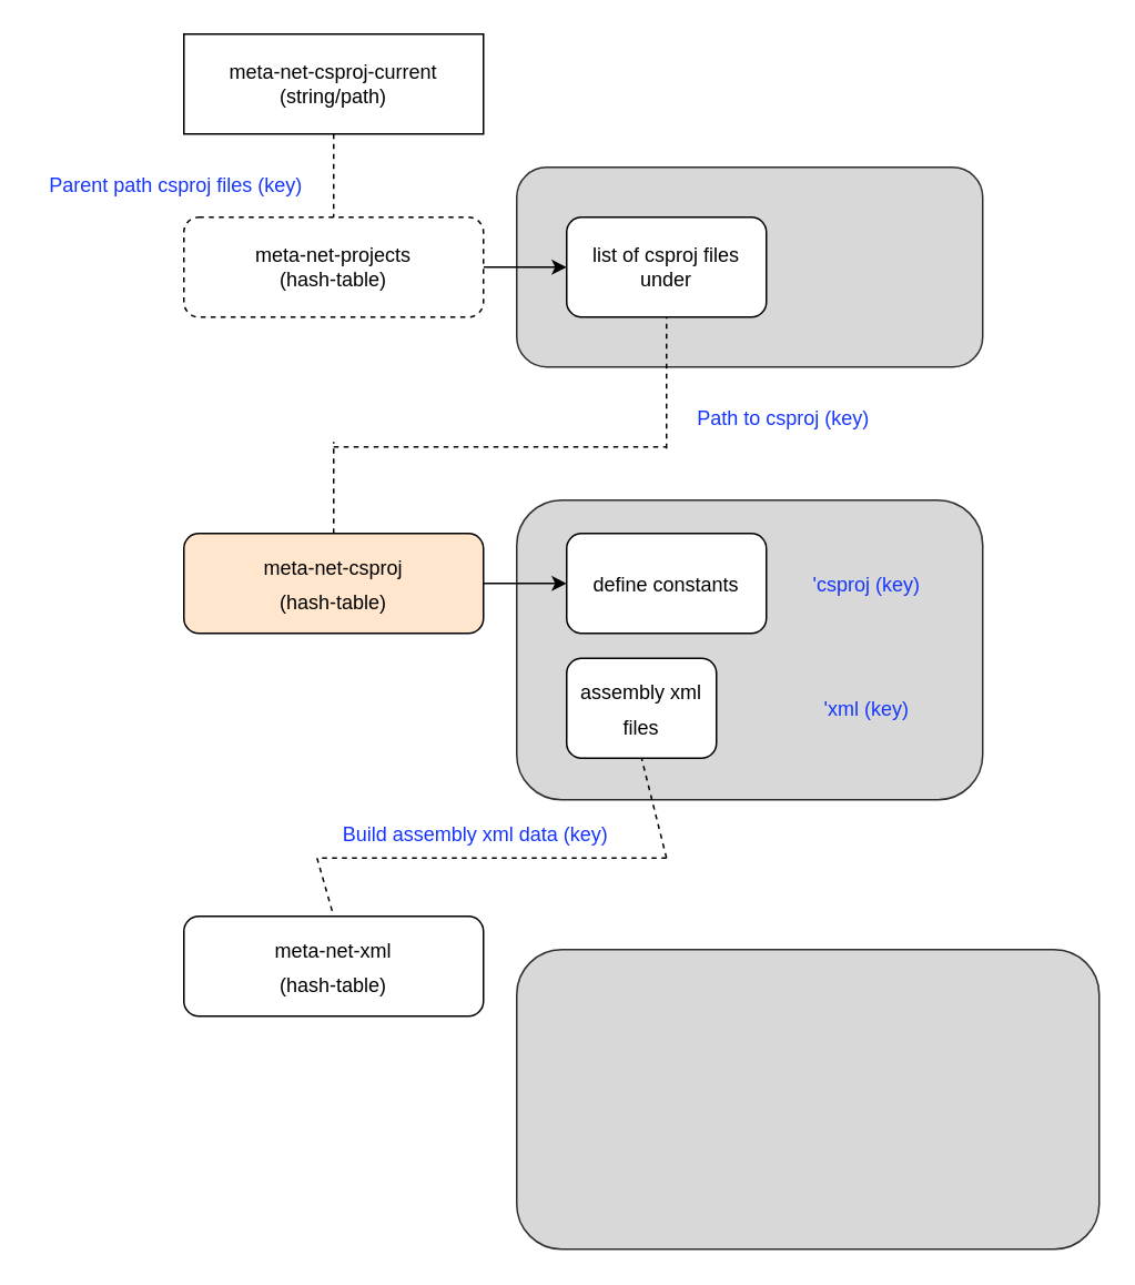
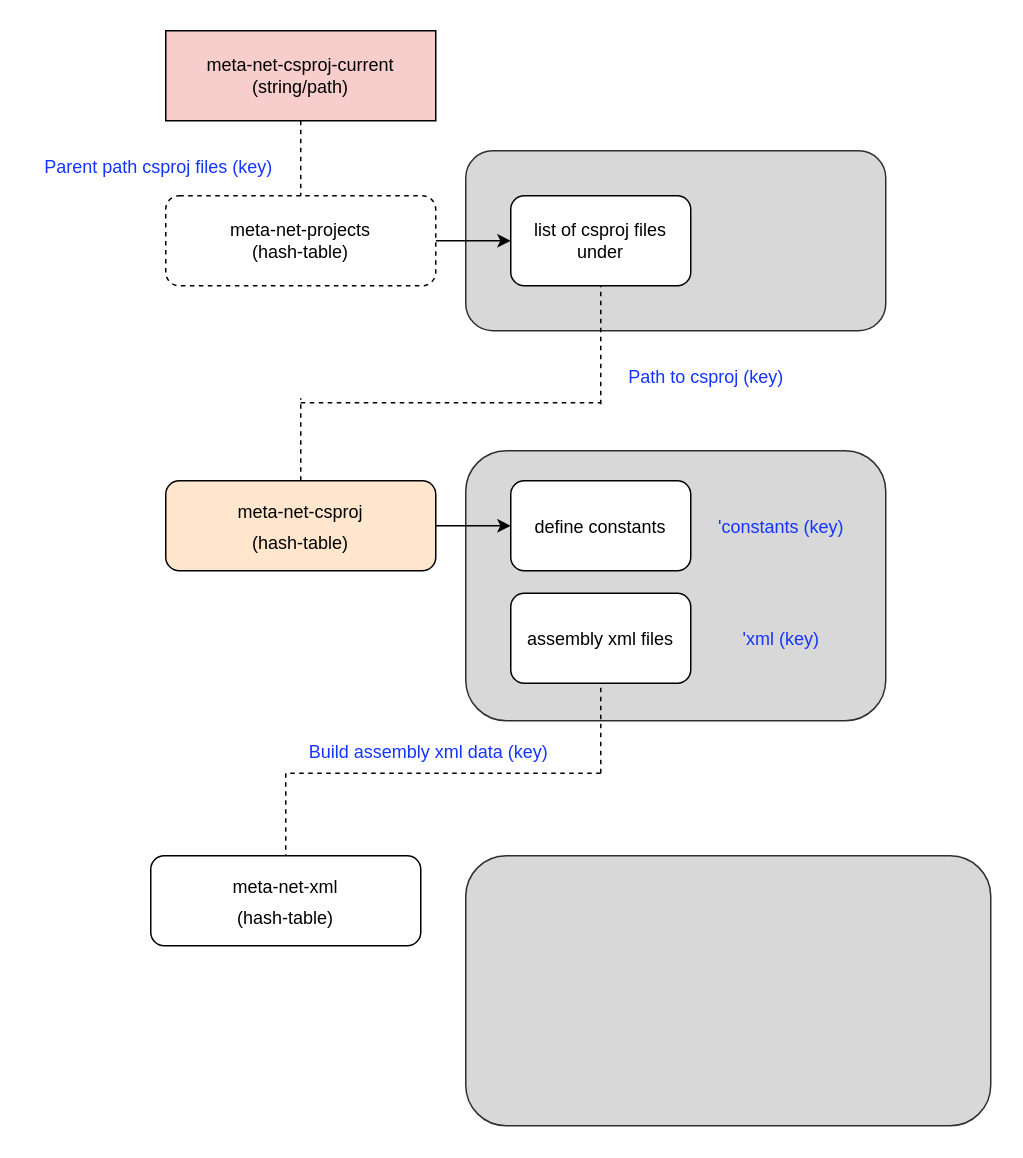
  <mxCell id="0" />
  <mxCell id="1" parent="0" />
  <mxCell id="2" value="" style="rounded=1;whiteSpace=wrap;html=1;fillColor=#CFCFCF;shadow=0;glass=0;sketch=0;noLabel=0;backgroundOutline=0;jiggle=1;opacity=80;container=0;dropTarget=0;" vertex="1" parent="1"><mxGeometry x="310" y="100" width="280" height="120" as="geometry"><mxRectangle x="240" y="260" width="50" height="40" as="alternateBounds" /></mxGeometry></mxCell>
  <mxCell id="3" value="" style="edgeStyle=orthogonalEdgeStyle;rounded=0;orthogonalLoop=1;jettySize=auto;html=1;" edge="1" parent="1" source="4"><mxGeometry relative="1" as="geometry"><mxPoint x="340" y="160" as="targetPoint" /></mxGeometry></mxCell>
  <mxCell id="4" value="meta-net-projects &lt;br&gt;(hash-table)" style="rounded=1;whiteSpace=wrap;html=1;dashed=1;" vertex="1" parent="1"><mxGeometry x="110" y="130" width="180" height="60" as="geometry" /></mxCell>
  <mxCell id="5" value="list of csproj files under" style="rounded=1;whiteSpace=wrap;html=1;" vertex="1" parent="1"><mxGeometry x="340" y="130" width="120" height="60" as="geometry" /></mxCell>
- <mxCell id="6" value="meta-net-csproj-current &lt;br&gt;(string/path)" style="rounded=0;whiteSpace=wrap;html=1;shadow=0;glass=0;sketch=0;jiggle=1;" vertex="1" parent="1"><mxGeometry x="110" y="20" width="180" height="60" as="geometry" /></mxCell>
+ <mxCell id="6" value="meta-net-csproj-current &lt;br&gt;(string/path)" style="rounded=0;whiteSpace=wrap;html=1;shadow=0;glass=0;sketch=0;jiggle=1;fillColor=#f8cecc;" vertex="1" parent="1"><mxGeometry x="110" y="20" width="180" height="60" as="geometry" /></mxCell>
  <mxCell id="7" value="" style="endArrow=none;dashed=1;html=1;entryX=0.5;entryY=0;entryDx=0;entryDy=0;" edge="1" parent="1" target="4"><mxGeometry width="50" height="50" relative="1" as="geometry"><mxPoint x="200" y="80" as="sourcePoint" /><mxPoint x="400" y="190" as="targetPoint" /></mxGeometry></mxCell>
  <mxCell id="8" value="&lt;font style=&quot;font-size: 12px&quot;&gt;Parent path csproj files (key)&lt;/font&gt;" style="text;html=1;align=center;verticalAlign=middle;resizable=0;points=[];autosize=1;strokeColor=none;fontSize=17;fontColor=#1434FF;" vertex="1" parent="1"><mxGeometry x="20" y="95" width="170" height="30" as="geometry" /></mxCell>
  <mxCell id="9" value="&lt;font style=&quot;font-size: 12px&quot;&gt;meta-net-csproj&lt;br&gt;(hash-table)&lt;br&gt;&lt;/font&gt;" style="rounded=1;whiteSpace=wrap;html=1;shadow=0;glass=0;sketch=0;jiggle=1;fontSize=17;fillColor=#ffe6cc;" vertex="1" parent="1"><mxGeometry x="110" y="320" width="180" height="60" as="geometry" /></mxCell>
  <mxCell id="10" value="" style="rounded=1;whiteSpace=wrap;html=1;fillColor=#CFCFCF;shadow=0;glass=0;sketch=0;noLabel=0;backgroundOutline=0;jiggle=1;opacity=80;container=0;dropTarget=0;" vertex="1" parent="1"><mxGeometry x="310" y="300" width="280" height="180" as="geometry"><mxRectangle x="240" y="260" width="50" height="40" as="alternateBounds" /></mxGeometry></mxCell>
  <mxCell id="11" value="" style="edgeStyle=none;rounded=0;orthogonalLoop=1;jettySize=auto;html=1;fontSize=17;" edge="1" parent="1"><mxGeometry relative="1" as="geometry"><mxPoint x="290" y="350" as="sourcePoint" /><mxPoint x="340" y="350" as="targetPoint" /></mxGeometry></mxCell>
  <mxCell id="12" value="&lt;font style=&quot;font-size: 12px&quot;&gt;define constants&lt;/font&gt;" style="rounded=1;whiteSpace=wrap;html=1;shadow=0;glass=0;sketch=0;jiggle=1;fontSize=17;fillColor=#ffffff;" vertex="1" parent="1"><mxGeometry x="340" y="320" width="120" height="60" as="geometry" /></mxCell>
- <mxCell id="13" value="&lt;span style=&quot;font-size: 12px&quot;&gt;assembly xml files&lt;br&gt;&lt;/span&gt;" style="rounded=1;whiteSpace=wrap;html=1;shadow=0;glass=0;sketch=0;jiggle=1;fontSize=17;fillColor=#ffffff;" vertex="1" parent="1"><mxGeometry x="340" y="395" width="90" height="60" as="geometry" /></mxCell>
+ <mxCell id="13" value="&lt;span style=&quot;font-size: 12px&quot;&gt;assembly xml files&lt;br&gt;&lt;/span&gt;" style="rounded=1;whiteSpace=wrap;html=1;shadow=0;glass=0;sketch=0;jiggle=1;fontSize=17;fillColor=#ffffff;" vertex="1" parent="1"><mxGeometry x="340" y="395" width="120" height="60" as="geometry" /></mxCell>
  <mxCell id="14" value="" style="endArrow=none;dashed=1;html=1;fontSize=17;entryX=0.5;entryY=1;entryDx=0;entryDy=0;" edge="1" parent="1" target="5"><mxGeometry width="50" height="50" relative="1" as="geometry"><mxPoint x="400" y="269" as="sourcePoint" /><mxPoint x="470" y="230" as="targetPoint" /></mxGeometry></mxCell>
  <mxCell id="15" value="" style="endArrow=none;dashed=1;html=1;fontSize=17;" edge="1" parent="1"><mxGeometry width="50" height="50" relative="1" as="geometry"><mxPoint x="200" y="268" as="sourcePoint" /><mxPoint x="400" y="268" as="targetPoint" /></mxGeometry></mxCell>
  <mxCell id="16" value="&lt;font style=&quot;font-size: 12px&quot;&gt;Path to csproj (key)&lt;/font&gt;" style="text;html=1;align=center;verticalAlign=middle;resizable=0;points=[];autosize=1;strokeColor=none;fontSize=17;fontColor=#1434FF;" vertex="1" parent="1"><mxGeometry x="410" y="235" width="120" height="30" as="geometry" /></mxCell>
  <mxCell id="17" value="" style="endArrow=none;dashed=1;html=1;fontSize=17;fontColor=#1434FF;exitX=0.5;exitY=0;exitDx=0;exitDy=0;" edge="1" parent="1" source="9"><mxGeometry width="50" height="50" relative="1" as="geometry"><mxPoint x="420" y="280" as="sourcePoint" /><mxPoint x="200" y="265" as="targetPoint" /></mxGeometry></mxCell>
- <mxCell id="18" value="&lt;font color=&quot;#000000&quot; style=&quot;font-size: 12px&quot;&gt;meta-net-xml&lt;br&gt;(hash-table)&lt;br&gt;&lt;/font&gt;" style="rounded=1;whiteSpace=wrap;html=1;shadow=0;glass=0;sketch=0;jiggle=1;fontSize=17;fontColor=#1434FF;fillColor=#ffffff;" vertex="1" parent="1"><mxGeometry x="110" y="550" width="180" height="60" as="geometry" /></mxCell>
+ <mxCell id="18" value="&lt;font color=&quot;#000000&quot; style=&quot;font-size: 12px&quot;&gt;meta-net-xml&lt;br&gt;(hash-table)&lt;br&gt;&lt;/font&gt;" style="rounded=1;whiteSpace=wrap;html=1;shadow=0;glass=0;sketch=0;jiggle=1;fontSize=17;fontColor=#1434FF;fillColor=#ffffff;" vertex="1" parent="1"><mxGeometry x="100" y="570" width="180" height="60" as="geometry" /></mxCell>
  <mxCell id="19" value="&lt;font style=&quot;font-size: 12px&quot;&gt;'xml (key)&lt;/font&gt;" style="text;html=1;align=center;verticalAlign=middle;resizable=0;points=[];autosize=1;strokeColor=none;fontSize=17;fontColor=#1434FF;" vertex="1" parent="1"><mxGeometry x="485" y="410" width="70" height="30" as="geometry" /></mxCell>
- <mxCell id="20" value="&lt;font style=&quot;font-size: 12px&quot;&gt;'csproj (key)&lt;/font&gt;" style="text;html=1;align=center;verticalAlign=middle;resizable=0;points=[];autosize=1;strokeColor=none;fontSize=17;fontColor=#1434FF;" vertex="1" parent="1"><mxGeometry x="470" y="335" width="100" height="30" as="geometry" /></mxCell>
+ <mxCell id="20" value="&lt;font style=&quot;font-size: 12px&quot;&gt;'constants (key)&lt;/font&gt;" style="text;html=1;align=center;verticalAlign=middle;resizable=0;points=[];autosize=1;strokeColor=none;fontSize=17;fontColor=#1434FF;" vertex="1" parent="1"><mxGeometry x="470" y="335" width="100" height="30" as="geometry" /></mxCell>
  <mxCell id="21" value="" style="rounded=1;whiteSpace=wrap;html=1;fillColor=#CFCFCF;shadow=0;glass=0;sketch=0;noLabel=0;backgroundOutline=0;jiggle=1;opacity=80;container=0;dropTarget=0;" vertex="1" parent="1"><mxGeometry x="310" y="570" width="350" height="180" as="geometry"><mxRectangle x="240" y="260" width="50" height="40" as="alternateBounds" /></mxGeometry></mxCell>
  <mxCell id="22" value="&lt;span style=&quot;font-size: 12px&quot;&gt;Build assembly xml data (key)&lt;/span&gt;" style="text;html=1;align=center;verticalAlign=middle;resizable=0;points=[];autosize=1;strokeColor=none;fontSize=17;fontColor=#1434FF;" vertex="1" parent="1"><mxGeometry x="200" y="485" width="170" height="30" as="geometry" /></mxCell>
  <mxCell id="23" value="" style="endArrow=none;dashed=1;html=1;fontSize=17;fontColor=#1434FF;entryX=0.5;entryY=1;entryDx=0;entryDy=0;" edge="1" parent="1" target="13"><mxGeometry width="50" height="50" relative="1" as="geometry"><mxPoint x="400" y="515" as="sourcePoint" /><mxPoint x="460" y="405" as="targetPoint" /></mxGeometry></mxCell>
  <mxCell id="24" value="" style="endArrow=none;dashed=1;html=1;fontSize=17;fontColor=#1434FF;" edge="1" parent="1"><mxGeometry width="50" height="50" relative="1" as="geometry"><mxPoint x="400" y="515" as="sourcePoint" /><mxPoint x="190" y="515" as="targetPoint" /></mxGeometry></mxCell>
  <mxCell id="25" value="" style="endArrow=none;dashed=1;html=1;fontSize=17;fontColor=#1434FF;entryX=0.5;entryY=0;entryDx=0;entryDy=0;" edge="1" parent="1" target="18"><mxGeometry width="50" height="50" relative="1" as="geometry"><mxPoint x="190" y="515" as="sourcePoint" /><mxPoint x="460" y="405" as="targetPoint" /></mxGeometry></mxCell>
